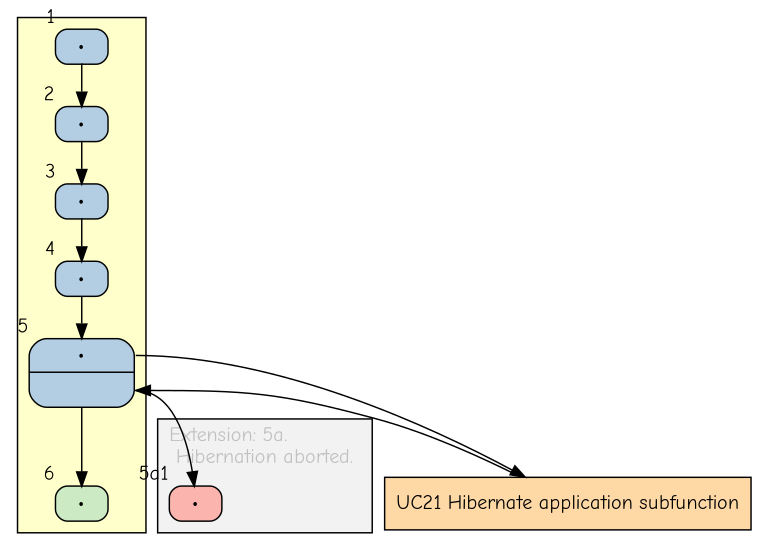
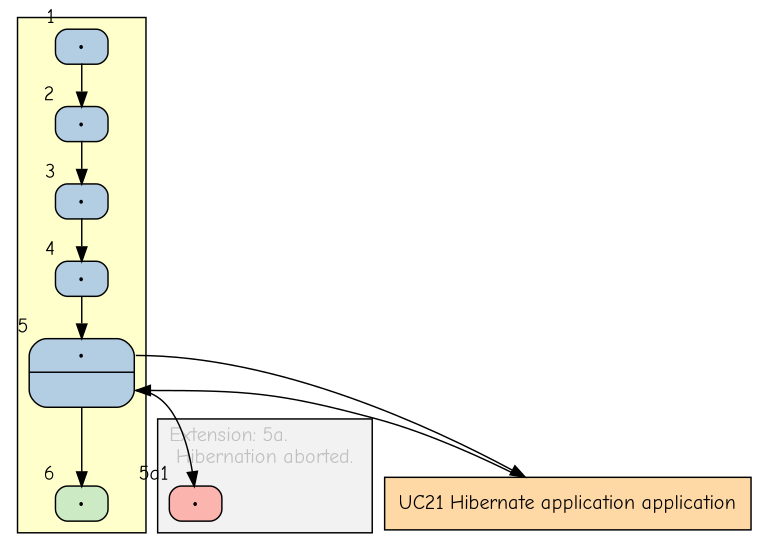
  digraph {
    fontcolor=gray
    fontname="Comic Neue"
    labeljust=l
    nodesep=0.2
    rankdir=TB
    ranksep=0.4
    node [fillcolor="#b3cde3" fontname="Comic Neue" shape=Mrecord style=filled]
    edge [fontname="Comic Neue" headport=JMP tailport=JMP]
    n1 [height=0.1 label="{<JMP>&bull;}" width=0.5 xlabel=1]
    n2 [height=0.1 label="{<JMP>&bull;}" width=0.5 xlabel=2]
    n3 [height=0.1 label="{<JMP>&bull;}" width=0.5 xlabel=3]
    n4 [height=0.1 label="{<JMP>&bull;}" width=0.5 xlabel=4]
    n5 [height=0.1 label="{<JMP>&bull;|<EXT>}" width=1.0 xlabel=5]
    n6 [fillcolor="#ccebc5" height=0.1 label="{<JMP>&bull;}" width=0.5 xlabel=6]
    n7 [fillcolor="#fbb4ae" height=0.1 label="{<JMP>&bull;}" width=0.5 xlabel="5a1"]
-   n8 [fillcolor="#fed9a6" height=0.5 label="UC21 Hibernate application subfunction" shape=box width=0.5]
+   n8 [fillcolor="#fed9a6" height=0.5 label="UC21 Hibernate application application" shape=box width=0.5]
    subgraph cluster_1 {
      bgcolor="#ffffcc"
      n1
      n2
      n3
      n4
      n5
      n6
    }
    subgraph cluster_2 {
      bgcolor="#f2f2f2"
      label="Extension: 5a.\l Hibernation aborted. "
      n7
    }
    n1 -> n2
    n2 -> n3
    n3 -> n4
    n4 -> n5
    n5 -> n6 [tailport=EXT]
    n5 -> n7 [tailport=EXT]
    n5 -> n8 [headport=""]
    n8 -> n5 [headport=EXT tailport=""]
  }
